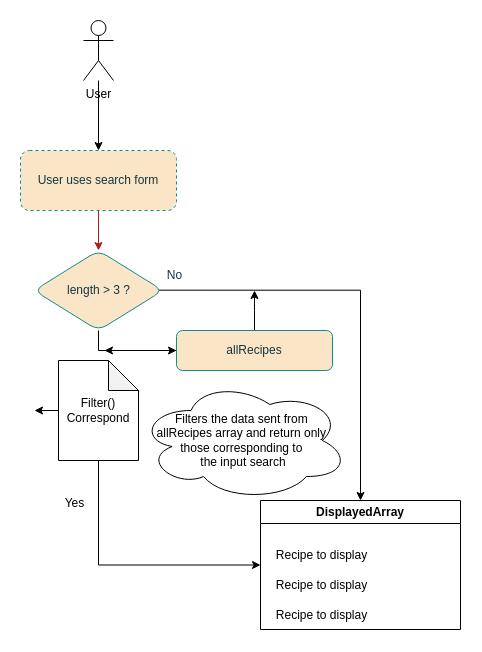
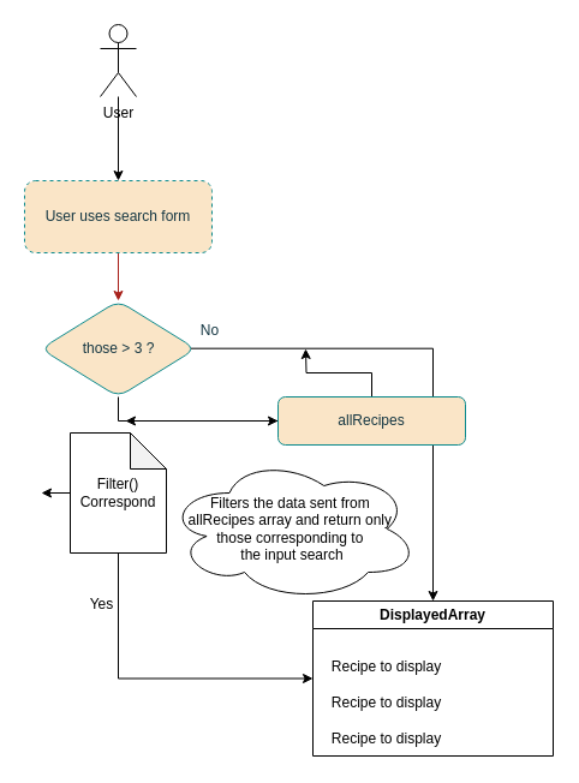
  <mxCell id="0" />
  <mxCell id="1" parent="0" />
  <mxCell id="2" value="" style="edgeStyle=orthogonalEdgeStyle;rounded=1;orthogonalLoop=1;jettySize=auto;html=1;labelBackgroundColor=none;strokeColor=#A8201A;fontColor=default;" parent="1" source="3" target="4" edge="1"><mxGeometry relative="1" as="geometry" /></mxCell>
  <mxCell id="3" value="User uses search form" style="rounded=1;whiteSpace=wrap;html=1;labelBackgroundColor=none;fillColor=#FAE5C7;strokeColor=#0F8B8D;fontColor=#143642;dashed=1;" parent="1" vertex="1"><mxGeometry x="20" y="150" width="156" height="60" as="geometry" /></mxCell>
- <mxCell id="4" value="length &amp;gt; 3 ?" style="rhombus;whiteSpace=wrap;html=1;rounded=1;labelBackgroundColor=none;fillColor=#FAE5C7;strokeColor=#0F8B8D;fontColor=#143642;" parent="1" vertex="1"><mxGeometry x="33.5" y="250" width="129" height="80" as="geometry" /></mxCell>
+ <mxCell id="4" value="those &amp;gt; 3 ?" style="rhombus;whiteSpace=wrap;html=1;rounded=1;labelBackgroundColor=none;fillColor=#FAE5C7;strokeColor=#0F8B8D;fontColor=#143642;" parent="1" vertex="1"><mxGeometry x="33.5" y="250" width="129" height="80" as="geometry" /></mxCell>
  <mxCell id="5" value="" style="edgeStyle=orthogonalEdgeStyle;rounded=0;orthogonalLoop=1;jettySize=auto;html=1;" parent="1" source="6" target="3" edge="1"><mxGeometry relative="1" as="geometry" /></mxCell>
  <mxCell id="6" value="User" style="shape=umlActor;verticalLabelPosition=bottom;verticalAlign=top;html=1;outlineConnect=0;" parent="1" vertex="1"><mxGeometry x="83" y="20" width="30" height="60" as="geometry" /></mxCell>
  <mxCell id="7" style="edgeStyle=orthogonalEdgeStyle;rounded=0;orthogonalLoop=1;jettySize=auto;html=1;exitX=0.969;exitY=0.496;exitDx=0;exitDy=0;entryX=0.5;entryY=0;entryDx=0;entryDy=0;exitPerimeter=0;" parent="1" source="4" target="8" edge="1"><mxGeometry relative="1" as="geometry"><mxPoint x="178" y="409" as="sourcePoint" /><Array as="points"><mxPoint x="360" y="290" /></Array></mxGeometry></mxCell>
  <mxCell id="8" value="DisplayedArray" style="swimlane;whiteSpace=wrap;html=1;" parent="1" vertex="1"><mxGeometry x="260" y="500" width="200" height="129" as="geometry"><mxRectangle x="670" y="790" width="110" height="30" as="alternateBounds" /></mxGeometry></mxCell>
  <mxCell id="9" value="Recipe to display" style="text;html=1;align=center;verticalAlign=middle;resizable=0;points=[];autosize=1;strokeColor=none;fillColor=none;" parent="8" vertex="1"><mxGeometry x="6" y="40" width="110" height="30" as="geometry" /></mxCell>
  <mxCell id="10" value="Recipe to display" style="text;html=1;align=center;verticalAlign=middle;resizable=0;points=[];autosize=1;strokeColor=none;fillColor=none;" parent="8" vertex="1"><mxGeometry x="6" y="70" width="110" height="30" as="geometry" /></mxCell>
  <mxCell id="11" value="Recipe to display" style="text;html=1;align=center;verticalAlign=middle;resizable=0;points=[];autosize=1;strokeColor=none;fillColor=none;" parent="8" vertex="1"><mxGeometry x="6" y="100" width="110" height="30" as="geometry" /></mxCell>
  <mxCell id="12" style="edgeStyle=orthogonalEdgeStyle;rounded=0;orthogonalLoop=1;jettySize=auto;html=1;" parent="1" source="14" edge="1"><mxGeometry relative="1" as="geometry"><mxPoint x="254" y="290" as="targetPoint" /></mxGeometry></mxCell>
  <mxCell id="13" style="edgeStyle=orthogonalEdgeStyle;rounded=0;orthogonalLoop=1;jettySize=auto;html=1;" parent="1" source="14" edge="1"><mxGeometry relative="1" as="geometry"><mxPoint x="104" y="350" as="targetPoint" /></mxGeometry></mxCell>
- <mxCell id="14" value="allRecipes" style="rounded=1;whiteSpace=wrap;html=1;labelBackgroundColor=none;fillColor=#FAE5C7;strokeColor=#0F8B8D;fontColor=#143642;" parent="1" vertex="1"><mxGeometry x="176" y="330" width="156" height="40" as="geometry" /></mxCell>
+ <mxCell id="14" value="allRecipes" style="rounded=1;whiteSpace=wrap;html=1;labelBackgroundColor=none;fillColor=#FAE5C7;strokeColor=#0F8B8D;fontColor=#143642;" parent="1" vertex="1"><mxGeometry x="231" y="330" width="156" height="40" as="geometry" /></mxCell>
  <mxCell id="15" style="edgeStyle=orthogonalEdgeStyle;rounded=0;orthogonalLoop=1;jettySize=auto;html=1;exitX=0.5;exitY=1;exitDx=0;exitDy=0;exitPerimeter=0;entryX=0;entryY=0.5;entryDx=0;entryDy=0;" edge="1" parent="1" source="17" target="8"><mxGeometry relative="1" as="geometry" /></mxCell>
  <mxCell id="16" style="edgeStyle=orthogonalEdgeStyle;rounded=0;orthogonalLoop=1;jettySize=auto;html=1;exitX=0;exitY=0.5;exitDx=0;exitDy=0;exitPerimeter=0;" edge="1" parent="1" source="17"><mxGeometry relative="1" as="geometry"><mxPoint x="34" y="410.231" as="targetPoint" /></mxGeometry></mxCell>
  <mxCell id="17" value="Filter()&lt;div&gt;Correspond&lt;/div&gt;" style="shape=note;whiteSpace=wrap;html=1;backgroundOutline=1;darkOpacity=0.05;" parent="1" vertex="1"><mxGeometry x="58" y="360" width="80" height="100" as="geometry" /></mxCell>
  <mxCell id="18" style="edgeStyle=orthogonalEdgeStyle;rounded=0;orthogonalLoop=1;jettySize=auto;html=1;exitX=0.5;exitY=1;exitDx=0;exitDy=0;" parent="1" source="4" target="14" edge="1"><mxGeometry relative="1" as="geometry"><mxPoint x="98" y="460" as="sourcePoint" /></mxGeometry></mxCell>
  <mxCell id="19" value="No" style="text;html=1;align=center;verticalAlign=middle;resizable=0;points=[];autosize=1;strokeColor=none;fillColor=none;labelBackgroundColor=none;fontColor=#143642;rounded=1;" parent="1" vertex="1"><mxGeometry x="154" y="260" width="40" height="30" as="geometry" /></mxCell>
  <mxCell id="20" value="Filters the data sent from&amp;nbsp;&lt;div&gt;allRecipes array and return only&amp;nbsp;&lt;/div&gt;&lt;div&gt;those corresponding to&amp;nbsp;&lt;/div&gt;&lt;div&gt;the input search&lt;/div&gt;" style="ellipse;shape=cloud;whiteSpace=wrap;html=1;" vertex="1" parent="1"><mxGeometry x="138" y="380" width="210" height="120" as="geometry" /></mxCell>
- <mxCell id="21" value="Yes" style="text;html=1;align=center;verticalAlign=middle;resizable=0;points=[];autosize=1;strokeColor=none;fillColor=none;" vertex="1" parent="1"><mxGeometry x="54" y="488" width="40" height="30" as="geometry" /></mxCell>
+ <mxCell id="21" value="Yes" style="text;html=1;align=center;verticalAlign=middle;resizable=0;points=[];autosize=1;strokeColor=none;fillColor=none;" vertex="1" parent="1"><mxGeometry x="64" y="488" width="40" height="30" as="geometry" /></mxCell>
